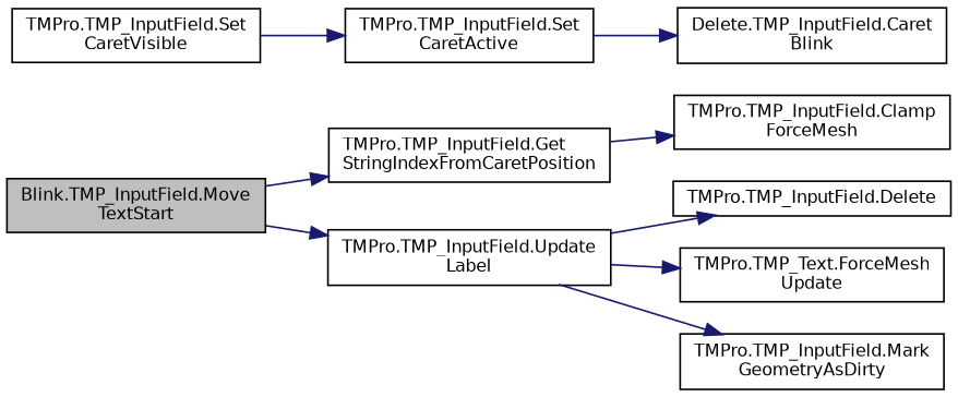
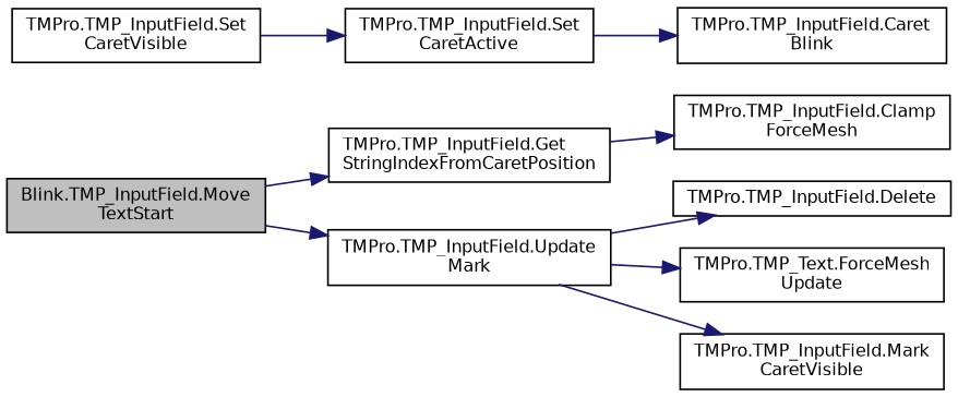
  digraph {
    rankdir=LR
    node [color=black fillcolor=white fontname=Helvetica fontsize=10 shape=record style=filled]
    edge [color=midnightblue fontname=Helvetica fontsize=10 labelfontname=Helvetica labelfontsize=10 style=solid]
    n1 [fillcolor=grey75 fontcolor=black height=0.2 label="Blink.TMP_InputField.Move\lTextStart" width=0.4]
    n2 [height=0.2 label="TMPro.TMP_InputField.Get\lStringIndexFromCaretPosition" width=0.4]
-   n3 [height=0.2 label="TMPro.TMP_InputField.Update\lLabel" width=0.4]
+   n3 [height=0.2 label="TMPro.TMP_InputField.Update\lMark" width=0.4]
    n4 [height=0.2 label="TMPro.TMP_InputField.Clamp\lForceMesh" width=0.4]
    n5 [height=0.2 label="TMPro.TMP_InputField.Delete" width=0.4]
    n6 [height=0.2 label="TMPro.TMP_Text.ForceMesh\lUpdate" width=0.4]
-   n7 [height=0.2 label="TMPro.TMP_InputField.Mark\lGeometryAsDirty" width=0.4]
+   n7 [height=0.2 label="TMPro.TMP_InputField.Mark\lCaretVisible" width=0.4]
    n8 [height=0.2 label="TMPro.TMP_InputField.Set\lCaretVisible" width=0.4]
    n9 [height=0.2 label="TMPro.TMP_InputField.Set\lCaretActive" width=0.4]
-   n10 [height=0.2 label="Delete.TMP_InputField.Caret\lBlink" width=0.4]
+   n10 [height=0.2 label="TMPro.TMP_InputField.Caret\lBlink" width=0.4]
    n1 -> n2
    n1 -> n3
    n2 -> n4
    n3 -> n5
    n3 -> n6
    n3 -> n7
    n8 -> n9
    n9 -> n10
  }
